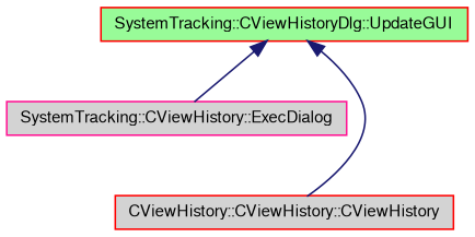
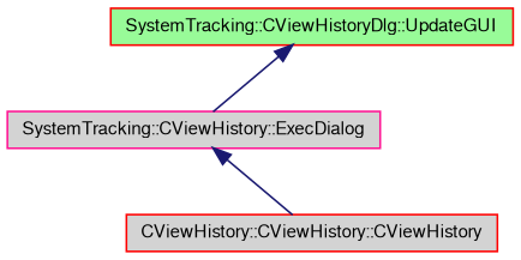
  digraph {
    rankdir=TB
    node [color=red fillcolor=lightgrey fontname=FreeSans fontsize=10 shape=record style=filled]
    edge [color=midnightblue dir=back fontname=FreeSans fontsize=10 labelfontname=FreeSans labelfontsize=10 style=solid]
    n1 [fillcolor=palegreen fontcolor=black height=0.2 label="SystemTracking::CViewHistoryDlg::UpdateGUI" width=0.4]
    n2 [color=deeppink height=0.2 label="SystemTracking::CViewHistory::ExecDialog" width=0.4]
    n3 [height=0.2 label="CViewHistory::CViewHistory::CViewHistory" width=0.4]
    n1 -> n2
-   n1 -> n3
+   n2 -> n3
  }
